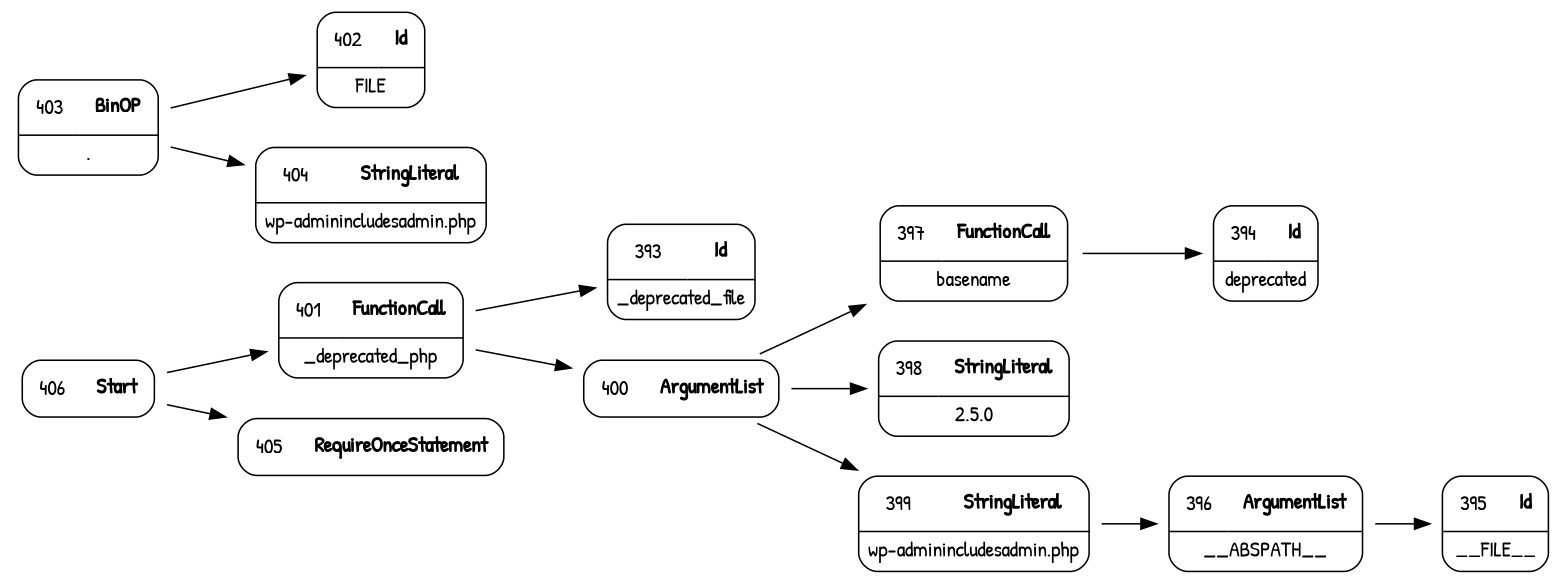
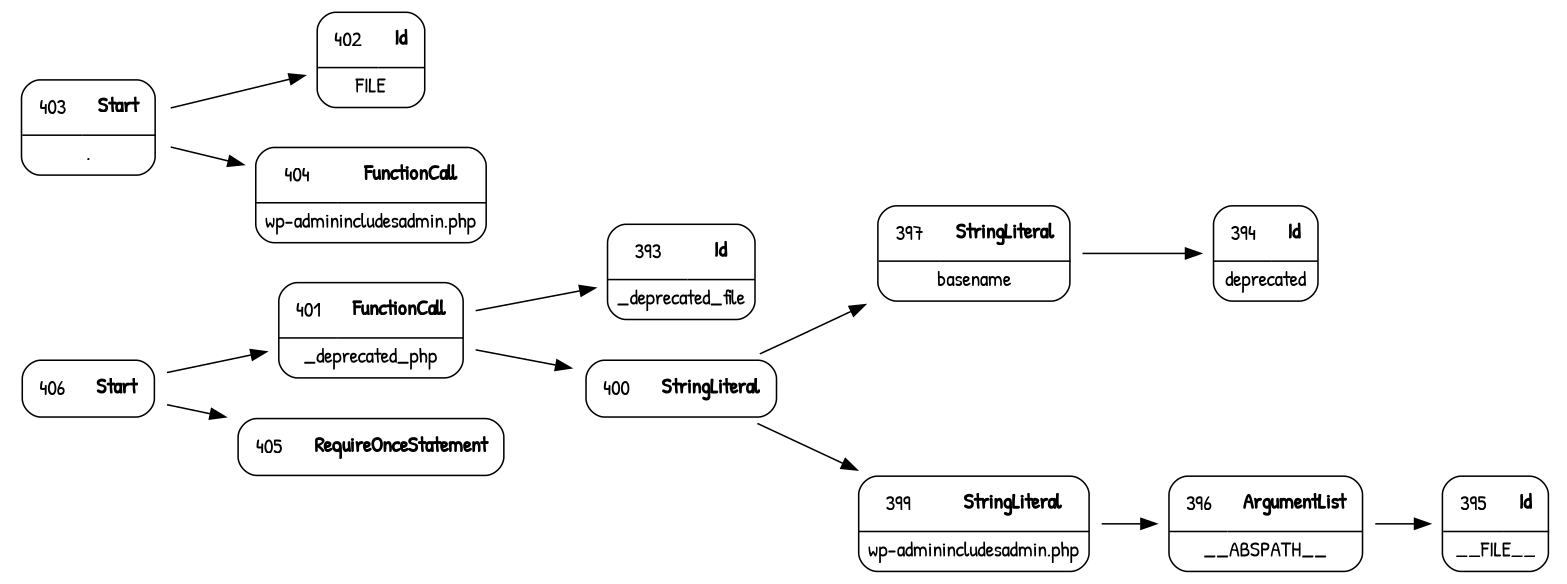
  digraph {
    fontname="Patrick Hand"
    rankdir=LR
    node [fontname="Patrick Hand" shape=none]
    edge [fontname="Patrick Hand" weight=2]
    n1 [label=<<TABLE border='1' cellspacing='0' cellpadding='10' style='rounded' ><TR><TD border='0'>393</TD><TD border='0'><B>Id</B></TD></TR><HR/><TR><TD border='0' cellpadding='5' colspan='2'>_deprecated_file</TD></TR></TABLE>>]
    n2 [label=<<TABLE border='1' cellspacing='0' cellpadding='10' style='rounded' ><TR><TD border='0'>394</TD><TD border='0'><B>Id</B></TD></TR><HR/><TR><TD border='0' cellpadding='5' colspan='2'>deprecated</TD></TR></TABLE>>]
    n3 [label=<<TABLE border='1' cellspacing='0' cellpadding='10' style='rounded' ><TR><TD border='0'>395</TD><TD border='0'><B>Id</B></TD></TR><HR/><TR><TD border='0' cellpadding='5' colspan='2'>__FILE__</TD></TR></TABLE>>]
    n4 [label=<<TABLE border='1' cellspacing='0' cellpadding='10' style='rounded' ><TR><TD border='0'>396</TD><TD border='0'><B>ArgumentList</B></TD></TR><HR/><TR><TD border='0' cellpadding='5' colspan='2'>__ABSPATH__</TD></TR></TABLE>>]
-   n5 [label=<<TABLE border='1' cellspacing='0' cellpadding='10' style='rounded' ><TR><TD border='0'>397</TD><TD border='0'><B>FunctionCall</B></TD></TR><HR/><TR><TD border='0' cellpadding='5' colspan='2'>basename</TD></TR></TABLE>>]
-   n6 [label=<<TABLE border='1' cellspacing='0' cellpadding='10' style='rounded' ><TR><TD border='0'>398</TD><TD border='0'><B>StringLiteral</B></TD></TR><HR/><TR><TD border='0' cellpadding='5' colspan='2'>2.5.0</TD></TR></TABLE>>]
+   n5 [label=<<TABLE border='1' cellspacing='0' cellpadding='10' style='rounded' ><TR><TD border='0'>397</TD><TD border='0'><B>StringLiteral</B></TD></TR><HR/><TR><TD border='0' cellpadding='5' colspan='2'>basename</TD></TR></TABLE>>]
    n7 [label=<<TABLE border='1' cellspacing='0' cellpadding='10' style='rounded' ><TR><TD border='0'>399</TD><TD border='0'><B>StringLiteral</B></TD></TR><HR/><TR><TD border='0' cellpadding='5' colspan='2'>wp-adminincludesadmin.php</TD></TR></TABLE>>]
-   n8 [label=<<TABLE border='1' cellspacing='0' cellpadding='10' style='rounded' ><TR><TD border='0'>400</TD><TD border='0'><B>ArgumentList</B></TD></TR></TABLE>>]
+   n8 [label=<<TABLE border='1' cellspacing='0' cellpadding='10' style='rounded' ><TR><TD border='0'>400</TD><TD border='0'><B>StringLiteral</B></TD></TR></TABLE>>]
    n9 [label=<<TABLE border='1' cellspacing='0' cellpadding='10' style='rounded' ><TR><TD border='0'>401</TD><TD border='0'><B>FunctionCall</B></TD></TR><HR/><TR><TD border='0' cellpadding='5' colspan='2'>_deprecated_php</TD></TR></TABLE>>]
    n10 [label=<<TABLE border='1' cellspacing='0' cellpadding='10' style='rounded' ><TR><TD border='0'>402</TD><TD border='0'><B>Id</B></TD></TR><HR/><TR><TD border='0' cellpadding='5' colspan='2'>FILE</TD></TR></TABLE>>]
-   n11 [label=<<TABLE border='1' cellspacing='0' cellpadding='10' style='rounded' ><TR><TD border='0'>403</TD><TD border='0'><B>BinOP</B></TD></TR><HR/><TR><TD border='0' cellpadding='5' colspan='2'>.</TD></TR></TABLE>>]
-   n12 [label=<<TABLE border='1' cellspacing='0' cellpadding='10' style='rounded' ><TR><TD border='0'>404</TD><TD border='0'><B>StringLiteral</B></TD></TR><HR/><TR><TD border='0' cellpadding='5' colspan='2'>wp-adminincludesadmin.php</TD></TR></TABLE>>]
+   n11 [label=<<TABLE border='1' cellspacing='0' cellpadding='10' style='rounded' ><TR><TD border='0'>403</TD><TD border='0'><B>Start</B></TD></TR><HR/><TR><TD border='0' cellpadding='5' colspan='2'>.</TD></TR></TABLE>>]
+   n12 [label=<<TABLE border='1' cellspacing='0' cellpadding='10' style='rounded' ><TR><TD border='0'>404</TD><TD border='0'><B>FunctionCall</B></TD></TR><HR/><TR><TD border='0' cellpadding='5' colspan='2'>wp-adminincludesadmin.php</TD></TR></TABLE>>]
    n13 [label=<<TABLE border='1' cellspacing='0' cellpadding='10' style='rounded' ><TR><TD border='0'>405</TD><TD border='0'><B>RequireOnceStatement</B></TD></TR></TABLE>>]
    n14 [label=<<TABLE border='1' cellspacing='0' cellpadding='10' style='rounded' ><TR><TD border='0'>406</TD><TD border='0'><B>Start</B></TD></TR></TABLE>>]
    n4 -> n3
    n5 -> n2
    n7 -> n4
    n8 -> n5
-   n8 -> n6
    n8 -> n7
    n9 -> n1
    n9 -> n8
    n11 -> n10
    n11 -> n12
    n14 -> n9
    n14 -> n13
  }
